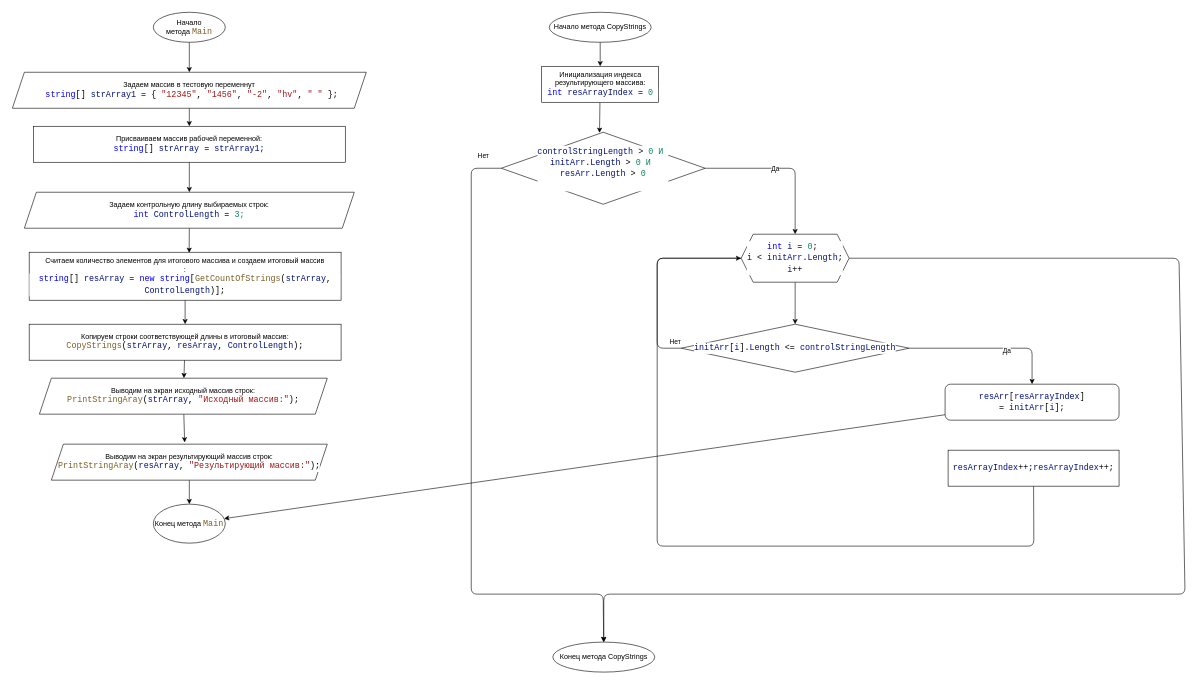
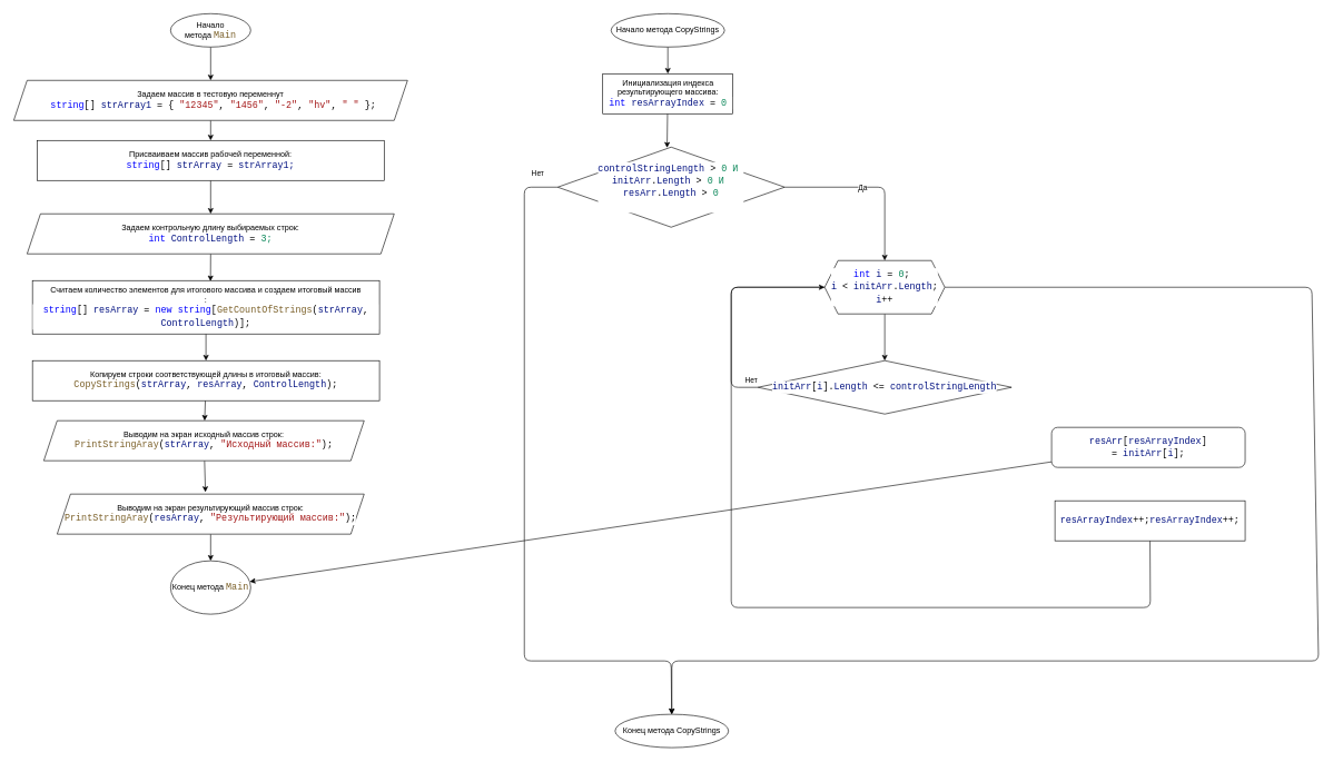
  <mxCell id="0" />
  <mxCell id="1" parent="0" />
  <mxCell id="2" style="edgeStyle=none;html=1;entryX=0.5;entryY=0;entryDx=0;entryDy=0;" edge="1" parent="1" source="3" target="13"><mxGeometry relative="1" as="geometry"><mxPoint x="314.88" y="140.02" as="targetPoint" /></mxGeometry></mxCell>
  <mxCell id="3" value="Начало метода&amp;nbsp;&lt;span style=&quot;color: rgb(121 , 94 , 38) ; background-color: rgb(255 , 255 , 255) ; font-family: &amp;#34;consolas&amp;#34; , &amp;#34;courier new&amp;#34; , monospace ; font-size: 14px&quot;&gt;Main&lt;/span&gt;" style="ellipse;whiteSpace=wrap;html=1;" vertex="1" parent="1"><mxGeometry x="255" y="20" width="120" height="50" as="geometry" /></mxCell>
- <mxCell id="4" value="&lt;span&gt;Конец метода&amp;nbsp;&lt;/span&gt;&lt;span style=&quot;color: rgb(121 , 94 , 38) ; background-color: rgb(255 , 255 , 255) ; font-family: &amp;#34;consolas&amp;#34; , &amp;#34;courier new&amp;#34; , monospace ; font-size: 14px&quot;&gt;Main&lt;/span&gt;" style="ellipse;whiteSpace=wrap;html=1;" vertex="1" parent="1"><mxGeometry x="255" y="840" width="120" height="65" as="geometry" /></mxCell>
+ <mxCell id="4" value="&lt;span&gt;Конец метода&amp;nbsp;&lt;/span&gt;&lt;span style=&quot;color: rgb(121 , 94 , 38) ; background-color: rgb(255 , 255 , 255) ; font-family: &amp;#34;consolas&amp;#34; , &amp;#34;courier new&amp;#34; , monospace ; font-size: 14px&quot;&gt;Main&lt;/span&gt;" style="ellipse;whiteSpace=wrap;html=1;" vertex="1" parent="1"><mxGeometry x="255" y="840" width="120" height="80" as="geometry" /></mxCell>
  <mxCell id="5" style="edgeStyle=none;html=1;entryX=0.5;entryY=0;entryDx=0;entryDy=0;exitX=0.5;exitY=1;exitDx=0;exitDy=0;" edge="1" parent="1" source="13" target="7"><mxGeometry relative="1" as="geometry"><mxPoint x="305" y="190" as="sourcePoint" /></mxGeometry></mxCell>
  <mxCell id="6" style="edgeStyle=none;html=1;entryX=0.5;entryY=0;entryDx=0;entryDy=0;" edge="1" parent="1" source="7" target="14"><mxGeometry relative="1" as="geometry"><mxPoint x="307.5" y="330" as="targetPoint" /></mxGeometry></mxCell>
  <mxCell id="7" value="Присваиваем массив рабочей переменной:&lt;br&gt;&lt;div style=&quot;background-color: rgb(255 , 255 , 255) ; font-family: &amp;#34;consolas&amp;#34; , &amp;#34;courier new&amp;#34; , monospace ; font-size: 14px ; line-height: 19px&quot;&gt;&lt;span style=&quot;color: #0000ff&quot;&gt;string&lt;/span&gt;[] &lt;span style=&quot;color: #001080&quot;&gt;strArray&lt;/span&gt; = &lt;span style=&quot;color: #001080&quot;&gt;strArray1;&lt;/span&gt;&lt;/div&gt;" style="rounded=0;whiteSpace=wrap;html=1;" vertex="1" parent="1"><mxGeometry x="55" y="210" width="520" height="60" as="geometry" /></mxCell>
  <mxCell id="8" style="edgeStyle=none;html=1;entryX=0.513;entryY=0.013;entryDx=0;entryDy=0;entryPerimeter=0;exitX=0.5;exitY=1;exitDx=0;exitDy=0;" edge="1" parent="1" source="14" target="10"><mxGeometry relative="1" as="geometry"><mxPoint x="305.321" y="390" as="sourcePoint" /></mxGeometry></mxCell>
  <mxCell id="9" style="edgeStyle=none;html=1;" edge="1" parent="1" source="10" target="12"><mxGeometry relative="1" as="geometry" /></mxCell>
  <mxCell id="10" value="Считаем количество элементов для итогового массива и создаем итоговый массив&lt;br&gt;:&lt;br&gt;&lt;div style=&quot;background-color: rgb(255 , 255 , 255) ; font-family: &amp;#34;consolas&amp;#34; , &amp;#34;courier new&amp;#34; , monospace ; font-size: 14px ; line-height: 19px&quot;&gt;&lt;span style=&quot;color: #0000ff&quot;&gt;string&lt;/span&gt;[] &lt;span style=&quot;color: #001080&quot;&gt;resArray&lt;/span&gt; = &lt;span style=&quot;color: #0000ff&quot;&gt;new&lt;/span&gt; &lt;span style=&quot;color: #0000ff&quot;&gt;string&lt;/span&gt;[&lt;span style=&quot;color: #795e26&quot;&gt;GetCountOfStrings&lt;/span&gt;(&lt;span style=&quot;color: #001080&quot;&gt;strArray&lt;/span&gt;, &lt;span style=&quot;color: #001080&quot;&gt;ControlLength&lt;/span&gt;)];&lt;/div&gt;" style="rounded=0;whiteSpace=wrap;html=1;" vertex="1" parent="1"><mxGeometry x="48" y="420" width="520" height="80" as="geometry" /></mxCell>
  <mxCell id="11" value="" style="edgeStyle=none;html=1;" edge="1" parent="1" source="12" target="16"><mxGeometry relative="1" as="geometry" /></mxCell>
  <mxCell id="12" value="Копируем строки соответствующей длины в итоговый массив:&lt;br&gt;&lt;div style=&quot;background-color: rgb(255 , 255 , 255) ; font-family: &amp;#34;consolas&amp;#34; , &amp;#34;courier new&amp;#34; , monospace ; font-size: 14px ; line-height: 19px&quot;&gt;&lt;span style=&quot;color: #795e26&quot;&gt;CopyStrings&lt;/span&gt;(&lt;span style=&quot;color: #001080&quot;&gt;strArray&lt;/span&gt;, &lt;span style=&quot;color: #001080&quot;&gt;resArray&lt;/span&gt;, &lt;span style=&quot;color: #001080&quot;&gt;ControlLength&lt;/span&gt;);&lt;/div&gt;" style="rounded=0;whiteSpace=wrap;html=1;" vertex="1" parent="1"><mxGeometry x="48" y="540" width="520" height="60" as="geometry" /></mxCell>
  <mxCell id="13" value="&lt;span&gt;Задаем массив в тестовую переменнут&lt;/span&gt;&lt;br&gt;&lt;div style=&quot;background-color: rgb(255 , 255 , 255) ; font-family: &amp;#34;consolas&amp;#34; , &amp;#34;courier new&amp;#34; , monospace ; font-size: 14px ; line-height: 19px&quot;&gt;&amp;nbsp;&lt;span style=&quot;color: rgb(0 , 0 , 255)&quot;&gt;string&lt;/span&gt;[]&amp;nbsp;&lt;span style=&quot;color: rgb(0 , 16 , 128)&quot;&gt;strArray1&lt;/span&gt;&amp;nbsp;= {&amp;nbsp;&lt;span style=&quot;color: rgb(163 , 21 , 21)&quot;&gt;&quot;12345&quot;&lt;/span&gt;,&amp;nbsp;&lt;span style=&quot;color: rgb(163 , 21 , 21)&quot;&gt;&quot;1456&quot;&lt;/span&gt;,&amp;nbsp;&lt;span style=&quot;color: rgb(163 , 21 , 21)&quot;&gt;&quot;-2&quot;&lt;/span&gt;,&amp;nbsp;&lt;span style=&quot;color: rgb(163 , 21 , 21)&quot;&gt;&quot;hv&quot;&lt;/span&gt;,&amp;nbsp;&lt;span style=&quot;color: rgb(163 , 21 , 21)&quot;&gt;&quot; &quot;&lt;/span&gt;&amp;nbsp;};&lt;/div&gt;" style="shape=parallelogram;perimeter=parallelogramPerimeter;whiteSpace=wrap;html=1;fixedSize=1;" vertex="1" parent="1"><mxGeometry x="20" y="120" width="590" height="60" as="geometry" /></mxCell>
  <mxCell id="14" value="&lt;span&gt;Задаем контрольную длину выбираемых строк:&lt;/span&gt;&lt;br&gt;&lt;div style=&quot;background-color: rgb(255 , 255 , 255) ; font-family: &amp;#34;consolas&amp;#34; , &amp;#34;courier new&amp;#34; , monospace ; font-size: 14px ; line-height: 19px&quot;&gt;&lt;span style=&quot;color: rgb(0 , 0 , 255)&quot;&gt;int&lt;/span&gt;&amp;nbsp;&lt;span style=&quot;color: rgb(0 , 16 , 128)&quot;&gt;ControlLength&lt;/span&gt;&amp;nbsp;=&amp;nbsp;&lt;span style=&quot;color: rgb(9 , 134 , 88)&quot;&gt;3;&lt;/span&gt;&lt;/div&gt;" style="shape=parallelogram;perimeter=parallelogramPerimeter;whiteSpace=wrap;html=1;fixedSize=1;" vertex="1" parent="1"><mxGeometry x="40" y="320" width="550" height="60" as="geometry" /></mxCell>
  <mxCell id="15" style="edgeStyle=none;html=1;entryX=0.483;entryY=-0.05;entryDx=0;entryDy=0;entryPerimeter=0;" edge="1" parent="1" source="16" target="18"><mxGeometry relative="1" as="geometry" /></mxCell>
  <mxCell id="16" value="Выводим на экран исходный массив строк:&lt;br&gt;&lt;div style=&quot;background-color: rgb(255 , 255 , 255) ; font-family: &amp;#34;consolas&amp;#34; , &amp;#34;courier new&amp;#34; , monospace ; font-size: 14px ; line-height: 19px&quot;&gt;&lt;span style=&quot;color: #795e26&quot;&gt;PrintStringAray&lt;/span&gt;(&lt;span style=&quot;color: #001080&quot;&gt;strArray&lt;/span&gt;, &lt;span style=&quot;color: #a31515&quot;&gt;&quot;Исходный массив:&quot;&lt;/span&gt;);&lt;/div&gt;" style="shape=parallelogram;perimeter=parallelogramPerimeter;whiteSpace=wrap;html=1;fixedSize=1;" vertex="1" parent="1"><mxGeometry x="65" y="630" width="480" height="60" as="geometry" /></mxCell>
  <mxCell id="17" style="edgeStyle=none;html=1;entryX=0.5;entryY=0;entryDx=0;entryDy=0;" edge="1" parent="1" source="18" target="4"><mxGeometry relative="1" as="geometry" /></mxCell>
  <mxCell id="18" value="Выводим на экран результирующий массив строк:&lt;br&gt;&lt;div style=&quot;background-color: rgb(255 , 255 , 255) ; font-family: &amp;#34;consolas&amp;#34; , &amp;#34;courier new&amp;#34; , monospace ; font-size: 14px ; line-height: 19px&quot;&gt;&lt;span style=&quot;color: #795e26&quot;&gt;PrintStringAray&lt;/span&gt;(&lt;span style=&quot;color: #001080&quot;&gt;resArray&lt;/span&gt;, &lt;span style=&quot;color: #a31515&quot;&gt;&quot;Результирующий массив:&quot;&lt;/span&gt;);&lt;/div&gt;" style="shape=parallelogram;perimeter=parallelogramPerimeter;whiteSpace=wrap;html=1;fixedSize=1;" vertex="1" parent="1"><mxGeometry x="85" y="740" width="460" height="60" as="geometry" /></mxCell>
  <mxCell id="19" style="edgeStyle=none;html=1;" edge="1" parent="1" source="20" target="22"><mxGeometry relative="1" as="geometry" /></mxCell>
  <mxCell id="20" value="Начало метода CopyStrings" style="ellipse;whiteSpace=wrap;html=1;" vertex="1" parent="1"><mxGeometry x="915" y="20" width="170" height="50" as="geometry" /></mxCell>
  <mxCell id="21" style="edgeStyle=none;html=1;entryX=0.482;entryY=0.008;entryDx=0;entryDy=0;entryPerimeter=0;" edge="1" parent="1" source="22" target="26"><mxGeometry relative="1" as="geometry" /></mxCell>
  <mxCell id="22" value="Инициализация индекса результирующего массива:&lt;br&gt;&lt;div style=&quot;background-color: rgb(255 , 255 , 255) ; font-family: &amp;#34;consolas&amp;#34; , &amp;#34;courier new&amp;#34; , monospace ; font-size: 14px ; line-height: 19px&quot;&gt;&lt;font color=&quot;#0000ff&quot;&gt;int&amp;nbsp;&lt;/font&gt;&lt;span style=&quot;color: #001080&quot;&gt;resArrayIndex&lt;/span&gt; = &lt;span style=&quot;color: #098658&quot;&gt;0&lt;/span&gt;&lt;/div&gt;" style="rounded=0;whiteSpace=wrap;html=1;" vertex="1" parent="1"><mxGeometry x="902.5" y="110" width="195" height="60" as="geometry" /></mxCell>
  <mxCell id="23" style="edgeStyle=none;html=1;entryX=0.5;entryY=0;entryDx=0;entryDy=0;exitX=1;exitY=0.5;exitDx=0;exitDy=0;" edge="1" parent="1" source="26" target="29"><mxGeometry relative="1" as="geometry"><Array as="points"><mxPoint x="1325" y="280" /></Array></mxGeometry></mxCell>
  <mxCell id="24" value="Да" style="edgeLabel;html=1;align=center;verticalAlign=middle;resizable=0;points=[];" vertex="1" connectable="0" parent="23"><mxGeometry x="-0.108" relative="1" as="geometry"><mxPoint as="offset" /></mxGeometry></mxCell>
  <mxCell id="25" value="Нет" style="edgeStyle=none;html=1;exitX=0;exitY=0.5;exitDx=0;exitDy=0;" edge="1" parent="1" source="26" target="38"><mxGeometry x="-0.943" y="-20" relative="1" as="geometry"><Array as="points"><mxPoint x="785" y="280" /><mxPoint x="785" y="990" /><mxPoint x="1005" y="990" /></Array><mxPoint as="offset" /></mxGeometry></mxCell>
  <mxCell id="26" value="&lt;div style=&quot;background-color: rgb(255 , 255 , 255) ; font-family: &amp;#34;consolas&amp;#34; , &amp;#34;courier new&amp;#34; , monospace ; font-size: 14px ; line-height: 19px&quot;&gt;&lt;span style=&quot;color: #001080&quot;&gt;controlStringLength&lt;/span&gt; &amp;gt; &lt;span style=&quot;color: #098658&quot;&gt;0 И&lt;/span&gt;&amp;nbsp;&lt;/div&gt;&lt;div style=&quot;background-color: rgb(255 , 255 , 255) ; font-family: &amp;#34;consolas&amp;#34; , &amp;#34;courier new&amp;#34; , monospace ; font-size: 14px ; line-height: 19px&quot;&gt;&lt;span style=&quot;color: #001080&quot;&gt;initArr&lt;/span&gt;.&lt;span style=&quot;color: #001080&quot;&gt;Length&lt;/span&gt; &amp;gt; &lt;span style=&quot;color: #098658&quot;&gt;0 И&lt;/span&gt;&amp;nbsp;&lt;/div&gt;&lt;div style=&quot;background-color: rgb(255 , 255 , 255) ; font-family: &amp;#34;consolas&amp;#34; , &amp;#34;courier new&amp;#34; , monospace ; font-size: 14px ; line-height: 19px&quot;&gt;&lt;span style=&quot;color: #001080&quot;&gt;resArr&lt;/span&gt;.&lt;span style=&quot;color: #001080&quot;&gt;Length&lt;/span&gt; &amp;gt; &lt;span style=&quot;color: #098658&quot;&gt;0&lt;/span&gt;&lt;/div&gt;&lt;div style=&quot;background-color: rgb(255 , 255 , 255) ; font-family: &amp;#34;consolas&amp;#34; , &amp;#34;courier new&amp;#34; , monospace ; font-size: 14px ; line-height: 19px&quot;&gt;&lt;br&gt;&lt;/div&gt;" style="rhombus;whiteSpace=wrap;html=1;" vertex="1" parent="1"><mxGeometry x="835" y="220" width="340" height="120" as="geometry" /></mxCell>
  <mxCell id="27" style="edgeStyle=none;html=1;entryX=0.5;entryY=0;entryDx=0;entryDy=0;" edge="1" parent="1" source="29" target="33"><mxGeometry relative="1" as="geometry" /></mxCell>
  <mxCell id="28" style="edgeStyle=none;html=1;entryX=0.5;entryY=0;entryDx=0;entryDy=0;exitX=1;exitY=0.5;exitDx=0;exitDy=0;" edge="1" parent="1" source="29" target="38"><mxGeometry relative="1" as="geometry"><Array as="points"><mxPoint x="1965" y="430" /><mxPoint x="1975" y="990" /><mxPoint x="1006" y="990" /></Array></mxGeometry></mxCell>
  <mxCell id="29" value="&lt;div style=&quot;background-color: rgb(255 , 255 , 255) ; font-family: &amp;#34;consolas&amp;#34; , &amp;#34;courier new&amp;#34; , monospace ; font-size: 14px ; line-height: 19px&quot;&gt;&lt;span style=&quot;color: #0000ff&quot;&gt;int&lt;/span&gt; &lt;span style=&quot;color: #001080&quot;&gt;i&lt;/span&gt; = &lt;span style=&quot;color: #098658&quot;&gt;0&lt;/span&gt;;&amp;nbsp;&lt;/div&gt;&lt;div style=&quot;background-color: rgb(255 , 255 , 255) ; font-family: &amp;#34;consolas&amp;#34; , &amp;#34;courier new&amp;#34; , monospace ; font-size: 14px ; line-height: 19px&quot;&gt;&lt;span style=&quot;color: #001080&quot;&gt;i&lt;/span&gt; &amp;lt; &lt;span style=&quot;color: #001080&quot;&gt;initArr&lt;/span&gt;.&lt;span style=&quot;color: #001080&quot;&gt;Length&lt;/span&gt;;&lt;/div&gt;&lt;div style=&quot;background-color: rgb(255 , 255 , 255) ; font-family: &amp;#34;consolas&amp;#34; , &amp;#34;courier new&amp;#34; , monospace ; font-size: 14px ; line-height: 19px&quot;&gt;&lt;span style=&quot;color: #001080&quot;&gt;i&lt;/span&gt;++&lt;/div&gt;" style="shape=hexagon;perimeter=hexagonPerimeter2;whiteSpace=wrap;html=1;fixedSize=1;" vertex="1" parent="1"><mxGeometry x="1235" y="390" width="180" height="80" as="geometry" /></mxCell>
- <mxCell id="30" style="edgeStyle=none;html=1;entryX=0.5;entryY=0;entryDx=0;entryDy=0;exitX=1;exitY=0.5;exitDx=0;exitDy=0;" edge="1" parent="1" source="33" target="37"><mxGeometry relative="1" as="geometry"><Array as="points"><mxPoint x="1720" y="580" /></Array></mxGeometry></mxCell>
- <mxCell id="31" value="Да" style="edgeLabel;html=1;align=center;verticalAlign=middle;resizable=0;points=[];" vertex="1" connectable="0" parent="30"><mxGeometry x="0.219" y="-4" relative="1" as="geometry"><mxPoint as="offset" /></mxGeometry></mxCell>
  <mxCell id="32" value="Нет" style="edgeStyle=none;html=1;exitX=0;exitY=0.5;exitDx=0;exitDy=0;" edge="1" parent="1" source="33"><mxGeometry x="-0.939" y="-10" relative="1" as="geometry"><mxPoint x="1235" y="430" as="targetPoint" /><Array as="points"><mxPoint x="1095" y="580" /><mxPoint x="1095" y="430" /></Array><mxPoint as="offset" /></mxGeometry></mxCell>
  <mxCell id="33" value="&lt;div style=&quot;background-color: rgb(255 , 255 , 255) ; font-family: &amp;#34;consolas&amp;#34; , &amp;#34;courier new&amp;#34; , monospace ; font-size: 14px ; line-height: 19px&quot;&gt;&lt;span style=&quot;color: #001080&quot;&gt;initArr&lt;/span&gt;[&lt;span style=&quot;color: #001080&quot;&gt;i&lt;/span&gt;].&lt;span style=&quot;color: #001080&quot;&gt;Length&lt;/span&gt; &amp;lt;= &lt;span style=&quot;color: #001080&quot;&gt;controlStringLength&lt;/span&gt;&lt;/div&gt;" style="rhombus;whiteSpace=wrap;html=1;" vertex="1" parent="1"><mxGeometry x="1135" y="540" width="380" height="80" as="geometry" /></mxCell>
  <mxCell id="34" style="edgeStyle=none;html=1;exitX=0.5;exitY=1;exitDx=0;exitDy=0;entryX=0;entryY=0.5;entryDx=0;entryDy=0;endArrow=none;" edge="1" parent="1" source="35" target="29"><mxGeometry relative="1" as="geometry"><mxPoint x="975" y="480" as="targetPoint" /><Array as="points"><mxPoint x="1723" y="910" /><mxPoint x="1095" y="910" /><mxPoint x="1095" y="430" /></Array></mxGeometry></mxCell>
  <mxCell id="35" value="&lt;div style=&quot;background-color: rgb(255 , 255 , 255) ; font-family: &amp;#34;consolas&amp;#34; , &amp;#34;courier new&amp;#34; , monospace ; font-size: 14px ; line-height: 19px&quot;&gt;&lt;span style=&quot;color: #001080&quot;&gt;resArrayIndex&lt;/span&gt;++;&lt;span style=&quot;color: rgb(0 , 16 , 128)&quot;&gt;resArrayIndex&lt;/span&gt;++;&lt;/div&gt;" style="rounded=0;whiteSpace=wrap;html=1;" vertex="1" parent="1"><mxGeometry x="1580" y="750" width="285" height="60" as="geometry" /></mxCell>
  <mxCell id="36" style="edgeStyle=none;html=1;" edge="1" parent="1" source="37" target="4"><mxGeometry relative="1" as="geometry" /></mxCell>
  <mxCell id="37" value="&#10;&#10;&lt;span style=&quot;font-family: consolas, &amp;quot;courier new&amp;quot;, monospace; font-size: 14px; font-style: normal; font-weight: 400; letter-spacing: normal; text-align: center; text-indent: 0px; text-transform: none; word-spacing: 0px; color: rgb(0, 16, 128);&quot;&gt;resArr&lt;/span&gt;&lt;span style=&quot;color: rgb(0, 0, 0); font-family: consolas, &amp;quot;courier new&amp;quot;, monospace; font-size: 14px; font-style: normal; font-weight: 400; letter-spacing: normal; text-align: center; text-indent: 0px; text-transform: none; word-spacing: 0px; background-color: rgb(255, 255, 255); display: inline; float: none;&quot;&gt;[&lt;/span&gt;&lt;span style=&quot;font-family: consolas, &amp;quot;courier new&amp;quot;, monospace; font-size: 14px; font-style: normal; font-weight: 400; letter-spacing: normal; text-align: center; text-indent: 0px; text-transform: none; word-spacing: 0px; color: rgb(0, 16, 128);&quot;&gt;resArrayIndex&lt;/span&gt;&lt;span style=&quot;color: rgb(0, 0, 0); font-family: consolas, &amp;quot;courier new&amp;quot;, monospace; font-size: 14px; font-style: normal; font-weight: 400; letter-spacing: normal; text-align: center; text-indent: 0px; text-transform: none; word-spacing: 0px; background-color: rgb(255, 255, 255); display: inline; float: none;&quot;&gt;] =&lt;span&gt;&amp;nbsp;&lt;/span&gt;&lt;/span&gt;&lt;span style=&quot;font-family: consolas, &amp;quot;courier new&amp;quot;, monospace; font-size: 14px; font-style: normal; font-weight: 400; letter-spacing: normal; text-align: center; text-indent: 0px; text-transform: none; word-spacing: 0px; color: rgb(0, 16, 128);&quot;&gt;initArr&lt;/span&gt;&lt;span style=&quot;color: rgb(0, 0, 0); font-family: consolas, &amp;quot;courier new&amp;quot;, monospace; font-size: 14px; font-style: normal; font-weight: 400; letter-spacing: normal; text-align: center; text-indent: 0px; text-transform: none; word-spacing: 0px; background-color: rgb(255, 255, 255); display: inline; float: none;&quot;&gt;[&lt;/span&gt;&lt;span style=&quot;font-family: consolas, &amp;quot;courier new&amp;quot;, monospace; font-size: 14px; font-style: normal; font-weight: 400; letter-spacing: normal; text-align: center; text-indent: 0px; text-transform: none; word-spacing: 0px; color: rgb(0, 16, 128);&quot;&gt;i&lt;/span&gt;&lt;span style=&quot;color: rgb(0, 0, 0); font-family: consolas, &amp;quot;courier new&amp;quot;, monospace; font-size: 14px; font-style: normal; font-weight: 400; letter-spacing: normal; text-align: center; text-indent: 0px; text-transform: none; word-spacing: 0px; background-color: rgb(255, 255, 255); display: inline; float: none;&quot;&gt;];&lt;/span&gt;&#10;&#10;" style="whiteSpace=wrap;html=1;rounded=1;" vertex="1" parent="1"><mxGeometry x="1575" y="640" width="290" height="60" as="geometry" /></mxCell>
  <mxCell id="38" value="Конец метода CopyStrings" style="ellipse;whiteSpace=wrap;html=1;" vertex="1" parent="1"><mxGeometry x="921" y="1070" width="170" height="50" as="geometry" /></mxCell>
